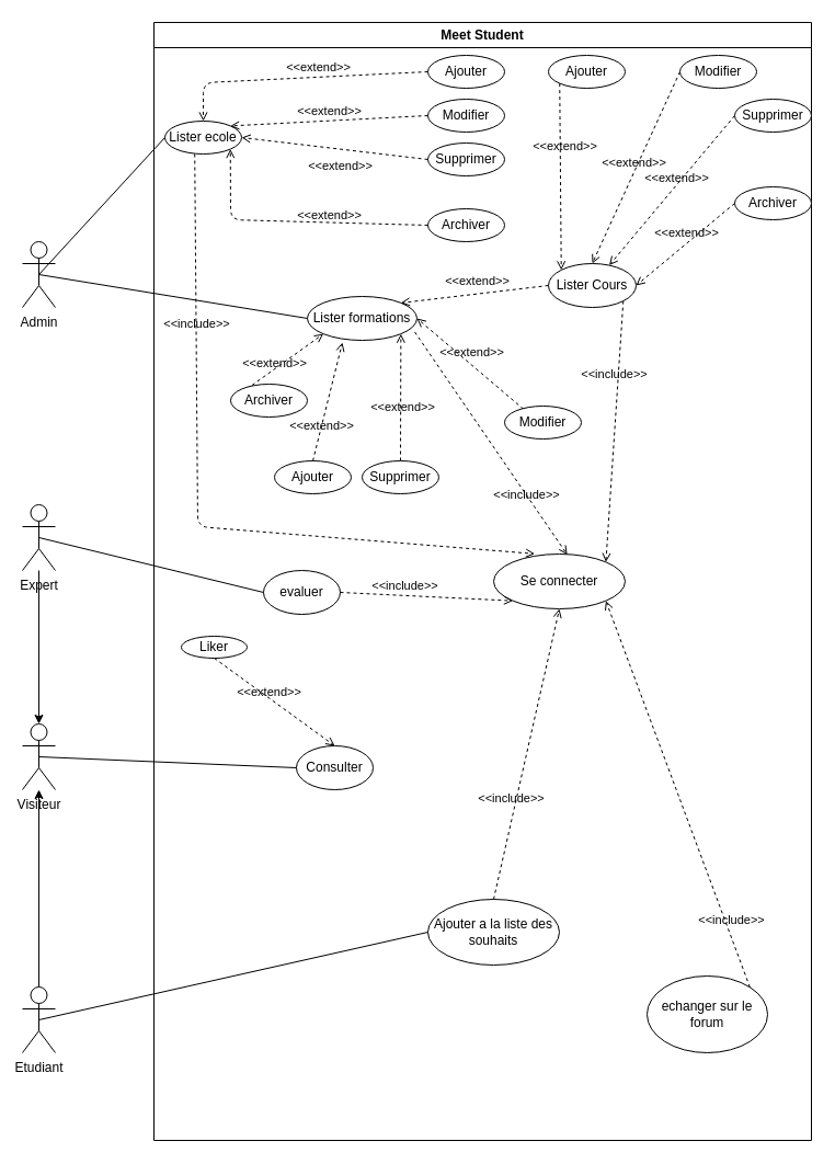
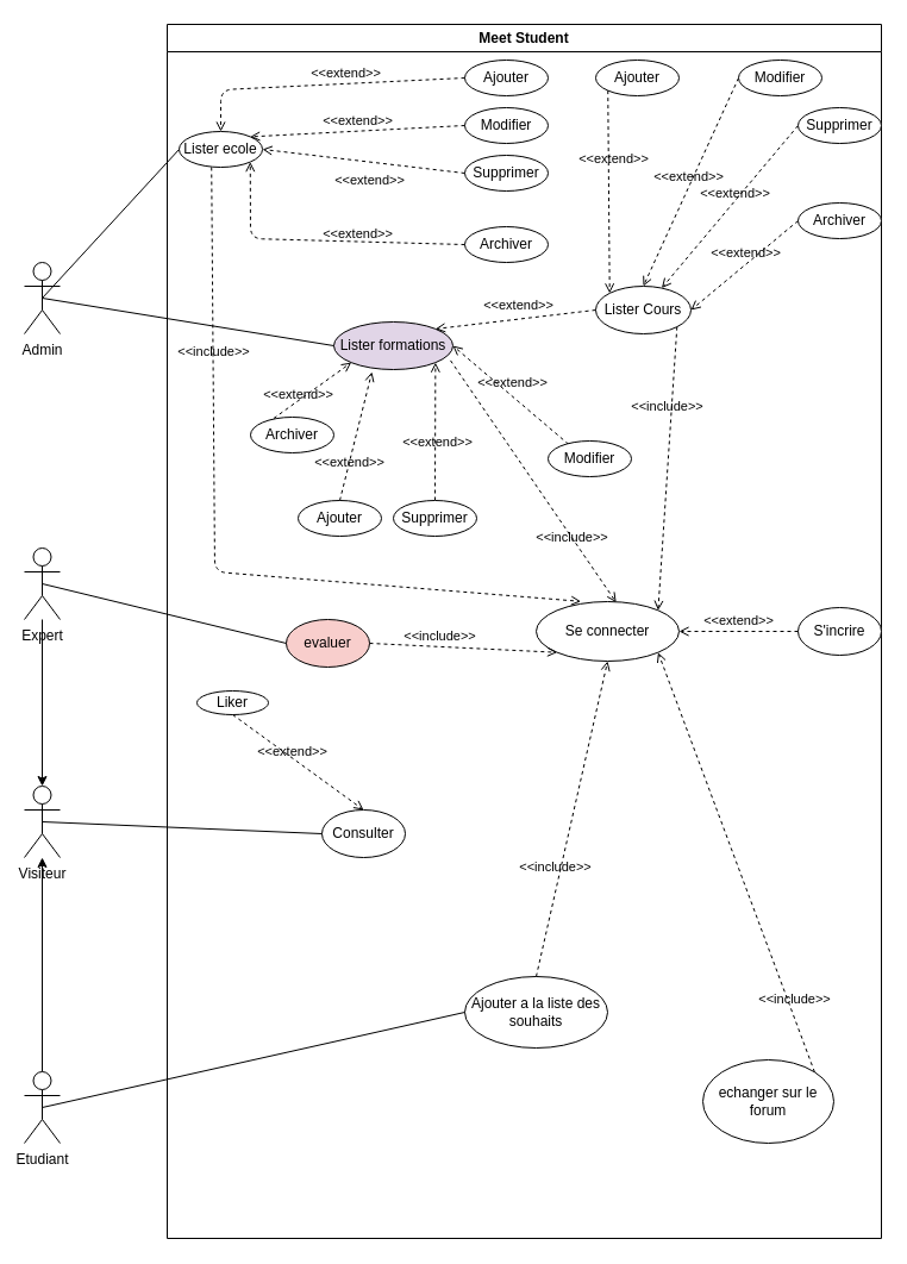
  <mxCell id="0" />
  <mxCell id="1" parent="0" />
  <mxCell id="2" value="Meet Student" style="swimlane;whiteSpace=wrap;html=1;" parent="1" vertex="1"><mxGeometry x="140" y="20" width="600" height="1020" as="geometry" /></mxCell>
  <mxCell id="3" value="Ajouter" style="ellipse;whiteSpace=wrap;html=1;" parent="2" vertex="1"><mxGeometry x="250" y="30" width="70" height="30" as="geometry" /></mxCell>
  <mxCell id="4" value="Se connecter" style="ellipse;whiteSpace=wrap;html=1;" parent="2" vertex="1"><mxGeometry x="310" y="485" width="120" height="50" as="geometry" /></mxCell>
  <mxCell id="5" value="Modifier" style="ellipse;whiteSpace=wrap;html=1;" parent="2" vertex="1"><mxGeometry x="250" y="70" width="70" height="30" as="geometry" /></mxCell>
  <mxCell id="6" value="Supprimer" style="ellipse;whiteSpace=wrap;html=1;" parent="2" vertex="1"><mxGeometry x="250" y="110" width="70" height="30" as="geometry" /></mxCell>
  <mxCell id="7" value="Archiver" style="ellipse;whiteSpace=wrap;html=1;" parent="2" vertex="1"><mxGeometry x="250" y="170" width="70" height="30" as="geometry" /></mxCell>
  <mxCell id="8" value="Lister ecole" style="ellipse;whiteSpace=wrap;html=1;" parent="2" vertex="1"><mxGeometry x="10" y="90" width="70" height="30" as="geometry" /></mxCell>
  <mxCell id="9" value="&amp;lt;&amp;lt;include&amp;gt;&amp;gt;" style="html=1;verticalAlign=bottom;labelBackgroundColor=none;endArrow=open;endFill=0;dashed=1;exitX=0.389;exitY=1;exitDx=0;exitDy=0;entryX=0.313;entryY=-0.004;entryDx=0;entryDy=0;entryPerimeter=0;exitPerimeter=0;" parent="2" source="8" target="4" edge="1"><mxGeometry x="-0.494" width="160" relative="1" as="geometry"><mxPoint x="160" y="210" as="sourcePoint" /><mxPoint x="427.574" y="223.284" as="targetPoint" /><Array as="points"><mxPoint x="40" y="460" /></Array><mxPoint as="offset" /></mxGeometry></mxCell>
  <mxCell id="10" value="Consulter" style="ellipse;whiteSpace=wrap;html=1;" parent="2" vertex="1"><mxGeometry x="130" y="660" width="70" height="40" as="geometry" /></mxCell>
  <mxCell id="11" value="Ajouter a la liste des souhaits" style="ellipse;whiteSpace=wrap;html=1;" parent="2" vertex="1"><mxGeometry x="250" y="800" width="120" height="60" as="geometry" /></mxCell>
- <mxCell id="12" value="evaluer" style="ellipse;whiteSpace=wrap;html=1;" parent="2" vertex="1"><mxGeometry x="100" y="500" width="70" height="40" as="geometry" /></mxCell>
+ <mxCell id="12" value="evaluer" style="ellipse;whiteSpace=wrap;html=1;fillColor=#f8cecc;" parent="2" vertex="1"><mxGeometry x="100" y="500" width="70" height="40" as="geometry" /></mxCell>
+ <mxCell id="13" value="S'incrire" style="ellipse;whiteSpace=wrap;html=1;" parent="2" vertex="1"><mxGeometry x="530" y="490" width="70" height="40" as="geometry" /></mxCell>
+ <mxCell id="14" value="&amp;lt;&amp;lt;extend&amp;gt;&amp;gt;" style="html=1;verticalAlign=bottom;labelBackgroundColor=none;endArrow=open;endFill=0;dashed=1;entryX=1;entryY=0.5;entryDx=0;entryDy=0;exitX=0;exitY=0.5;exitDx=0;exitDy=0;" parent="2" source="13" target="4" edge="1"><mxGeometry width="160" relative="1" as="geometry"><mxPoint x="310" y="250" as="sourcePoint" /><mxPoint x="470" y="250" as="targetPoint" /></mxGeometry></mxCell>
  <mxCell id="15" value="&amp;lt;&amp;lt;include&amp;gt;&amp;gt;" style="html=1;verticalAlign=bottom;labelBackgroundColor=none;endArrow=open;endFill=0;dashed=1;exitX=0.5;exitY=0;exitDx=0;exitDy=0;entryX=0.5;entryY=1;entryDx=0;entryDy=0;" parent="2" source="11" target="4" edge="1"><mxGeometry x="-0.384" y="3" width="160" relative="1" as="geometry"><mxPoint x="270" y="490" as="sourcePoint" /><mxPoint x="410" y="210" as="targetPoint" /><mxPoint as="offset" /><Array as="points" /></mxGeometry></mxCell>
  <mxCell id="16" value="&amp;lt;&amp;lt;extend&amp;gt;&amp;gt;" style="html=1;verticalAlign=bottom;labelBackgroundColor=none;endArrow=open;endFill=0;dashed=1;exitX=0;exitY=0.5;exitDx=0;exitDy=0;entryX=0.5;entryY=0;entryDx=0;entryDy=0;" parent="2" source="3" target="8" edge="1"><mxGeometry x="-0.167" width="160" relative="1" as="geometry"><mxPoint x="60" y="90" as="sourcePoint" /><mxPoint x="50" y="40" as="targetPoint" /><Array as="points"><mxPoint x="45" y="55" /></Array><mxPoint as="offset" /></mxGeometry></mxCell>
  <mxCell id="17" value="&amp;lt;&amp;lt;extend&amp;gt;&amp;gt;" style="html=1;verticalAlign=bottom;labelBackgroundColor=none;endArrow=open;endFill=0;dashed=1;entryX=1;entryY=0;entryDx=0;entryDy=0;exitX=0;exitY=0.5;exitDx=0;exitDy=0;" parent="2" source="5" target="8" edge="1"><mxGeometry x="-0.001" width="160" relative="1" as="geometry"><mxPoint x="110" y="90" as="sourcePoint" /><mxPoint x="152.426" y="-11.716" as="targetPoint" /><mxPoint as="offset" /></mxGeometry></mxCell>
  <mxCell id="18" value="&amp;lt;&amp;lt;extend&amp;gt;&amp;gt;" style="html=1;verticalAlign=bottom;labelBackgroundColor=none;endArrow=open;endFill=0;dashed=1;entryX=1;entryY=0.5;entryDx=0;entryDy=0;exitX=0;exitY=0.5;exitDx=0;exitDy=0;" parent="2" source="6" target="8" edge="1"><mxGeometry x="-0.092" y="24" width="160" relative="1" as="geometry"><mxPoint x="70" y="140" as="sourcePoint" /><mxPoint x="112.426" y="38.284" as="targetPoint" /><Array as="points" /><mxPoint as="offset" /></mxGeometry></mxCell>
  <mxCell id="19" value="&amp;lt;&amp;lt;extend&amp;gt;&amp;gt;" style="html=1;verticalAlign=bottom;labelBackgroundColor=none;endArrow=open;endFill=0;dashed=1;entryX=1;entryY=1;entryDx=0;entryDy=0;exitX=0;exitY=0.5;exitDx=0;exitDy=0;" parent="2" source="7" target="8" edge="1"><mxGeometry x="-0.265" y="2" width="160" relative="1" as="geometry"><mxPoint x="80" y="150" as="sourcePoint" /><mxPoint x="122.426" y="48.284" as="targetPoint" /><Array as="points"><mxPoint x="70" y="180" /></Array><mxPoint as="offset" /></mxGeometry></mxCell>
  <mxCell id="20" value="&amp;lt;&amp;lt;include&amp;gt;&amp;gt;" style="html=1;verticalAlign=bottom;labelBackgroundColor=none;endArrow=open;endFill=0;dashed=1;exitX=1;exitY=0.5;exitDx=0;exitDy=0;entryX=0;entryY=1;entryDx=0;entryDy=0;" parent="2" source="12" target="4" edge="1"><mxGeometry x="-0.246" width="160" relative="1" as="geometry"><mxPoint x="290" y="250" as="sourcePoint" /><mxPoint x="420" y="190" as="targetPoint" /><Array as="points" /><mxPoint as="offset" /></mxGeometry></mxCell>
  <mxCell id="21" value="echanger sur le forum" style="ellipse;whiteSpace=wrap;html=1;" parent="2" vertex="1"><mxGeometry x="450" y="870" width="110" height="70" as="geometry" /></mxCell>
  <mxCell id="22" value="&amp;lt;&amp;lt;include&amp;gt;&amp;gt;" style="html=1;verticalAlign=bottom;labelBackgroundColor=none;endArrow=open;endFill=0;dashed=1;exitX=1;exitY=0;exitDx=0;exitDy=0;entryX=1;entryY=1;entryDx=0;entryDy=0;" parent="2" source="21" target="4" edge="1"><mxGeometry x="-0.708" y="-3" width="160" relative="1" as="geometry"><mxPoint x="330" y="420" as="sourcePoint" /><mxPoint x="460" y="210" as="targetPoint" /><mxPoint as="offset" /></mxGeometry></mxCell>
  <mxCell id="23" value="Liker" style="ellipse;whiteSpace=wrap;html=1;" parent="2" vertex="1"><mxGeometry x="25" y="560" width="60" height="20" as="geometry" /></mxCell>
  <mxCell id="24" value="&amp;lt;&amp;lt;extend&amp;gt;&amp;gt;" style="html=1;verticalAlign=bottom;labelBackgroundColor=none;endArrow=open;endFill=0;dashed=1;exitX=0.5;exitY=1;exitDx=0;exitDy=0;entryX=0.5;entryY=0;entryDx=0;entryDy=0;" parent="2" source="23" target="10" edge="1"><mxGeometry x="-0.058" y="-3" width="160" relative="1" as="geometry"><mxPoint x="100" y="390" as="sourcePoint" /><mxPoint x="-80.251" y="389.393" as="targetPoint" /><mxPoint as="offset" /></mxGeometry></mxCell>
- <mxCell id="25" value="Lister formations" style="ellipse;whiteSpace=wrap;html=1;" parent="2" vertex="1"><mxGeometry x="140" y="250" width="100" height="40" as="geometry" /></mxCell>
+ <mxCell id="25" value="Lister formations" style="ellipse;whiteSpace=wrap;html=1;fillColor=#e1d5e7;" parent="2" vertex="1"><mxGeometry x="140" y="250" width="100" height="40" as="geometry" /></mxCell>
  <mxCell id="26" value="Lister Cours" style="ellipse;whiteSpace=wrap;html=1;" parent="2" vertex="1"><mxGeometry x="360" y="220" width="80" height="40" as="geometry" /></mxCell>
  <mxCell id="27" value="&amp;lt;&amp;lt;extend&amp;gt;&amp;gt;" style="html=1;verticalAlign=bottom;labelBackgroundColor=none;endArrow=open;endFill=0;dashed=1;exitX=0;exitY=0.5;exitDx=0;exitDy=0;entryX=1;entryY=0;entryDx=0;entryDy=0;" parent="2" source="26" target="25" edge="1"><mxGeometry x="-0.037" y="-2" width="160" relative="1" as="geometry"><mxPoint x="485.13" y="260" as="sourcePoint" /><mxPoint x="230" y="250" as="targetPoint" /><mxPoint y="-1" as="offset" /></mxGeometry></mxCell>
  <mxCell id="28" value="&amp;lt;&amp;lt;extend&amp;gt;&amp;gt;" style="html=1;verticalAlign=bottom;labelBackgroundColor=none;endArrow=open;endFill=0;dashed=1;exitX=0;exitY=0.5;exitDx=0;exitDy=0;entryX=0.5;entryY=0;entryDx=0;entryDy=0;" parent="2" source="40" target="26" edge="1"><mxGeometry x="0.048" width="160" relative="1" as="geometry"><mxPoint x="480" y="200" as="sourcePoint" /><mxPoint x="250" y="220" as="targetPoint" /><mxPoint as="offset" /></mxGeometry></mxCell>
  <mxCell id="29" value="&amp;lt;&amp;lt;extend&amp;gt;&amp;gt;" style="html=1;verticalAlign=bottom;labelBackgroundColor=none;endArrow=open;endFill=0;dashed=1;exitX=0;exitY=0.5;exitDx=0;exitDy=0;" parent="2" source="39" target="26" edge="1"><mxGeometry x="-0.045" y="2" width="160" relative="1" as="geometry"><mxPoint x="250" y="220" as="sourcePoint" /><mxPoint x="-200.251" y="229.393" as="targetPoint" /><mxPoint as="offset" /></mxGeometry></mxCell>
  <mxCell id="30" value="&amp;lt;&amp;lt;extend&amp;gt;&amp;gt;" style="html=1;verticalAlign=bottom;labelBackgroundColor=none;endArrow=open;endFill=0;dashed=1;entryX=0;entryY=0;entryDx=0;entryDy=0;exitX=0;exitY=1;exitDx=0;exitDy=0;" parent="2" source="41" target="26" edge="1"><mxGeometry x="-0.226" y="4" width="160" relative="1" as="geometry"><mxPoint x="460.25" y="140" as="sourcePoint" /><mxPoint x="9.999" y="149.393" as="targetPoint" /><mxPoint as="offset" /></mxGeometry></mxCell>
  <mxCell id="31" value="&amp;lt;&amp;lt;extend&amp;gt;&amp;gt;" style="html=1;verticalAlign=bottom;labelBackgroundColor=none;endArrow=open;endFill=0;dashed=1;entryX=0;entryY=1;entryDx=0;entryDy=0;exitX=0;exitY=0.5;exitDx=0;exitDy=0;" parent="2" source="36" target="25" edge="1"><mxGeometry x="-0.097" y="-3" width="160" relative="1" as="geometry"><mxPoint x="490.25" y="90.61" as="sourcePoint" /><mxPoint x="39.999" y="100.003" as="targetPoint" /><mxPoint as="offset" /></mxGeometry></mxCell>
  <mxCell id="32" value="&amp;lt;&amp;lt;extend&amp;gt;&amp;gt;" style="html=1;verticalAlign=bottom;labelBackgroundColor=none;endArrow=open;endFill=0;dashed=1;entryX=1;entryY=1;entryDx=0;entryDy=0;exitX=0.5;exitY=0;exitDx=0;exitDy=0;" parent="2" source="35" target="25" edge="1"><mxGeometry x="-0.315" y="-2" width="160" relative="1" as="geometry"><mxPoint x="250" y="200" as="sourcePoint" /><mxPoint x="-200.251" y="209.393" as="targetPoint" /><mxPoint as="offset" /></mxGeometry></mxCell>
  <mxCell id="33" value="&amp;lt;&amp;lt;extend&amp;gt;&amp;gt;" style="html=1;verticalAlign=bottom;labelBackgroundColor=none;endArrow=open;endFill=0;dashed=1;exitX=0.246;exitY=0.093;exitDx=0;exitDy=0;entryX=1;entryY=0.5;entryDx=0;entryDy=0;exitPerimeter=0;" parent="2" source="34" target="25" edge="1"><mxGeometry x="-0.002" y="-2" width="160" relative="1" as="geometry"><mxPoint x="530" y="70" as="sourcePoint" /><mxPoint x="150" y="250" as="targetPoint" /><mxPoint as="offset" /></mxGeometry></mxCell>
  <mxCell id="34" value="Modifier" style="ellipse;whiteSpace=wrap;html=1;" parent="2" vertex="1"><mxGeometry x="320" y="350" width="70" height="30" as="geometry" /></mxCell>
  <mxCell id="35" value="Supprimer" style="ellipse;whiteSpace=wrap;html=1;" parent="2" vertex="1"><mxGeometry x="190" y="400" width="70" height="30" as="geometry" /></mxCell>
  <mxCell id="36" value="Archiver" style="ellipse;whiteSpace=wrap;html=1;" parent="2" vertex="1"><mxGeometry x="70" y="330" width="70" height="30" as="geometry" /></mxCell>
  <mxCell id="37" value="Ajouter" style="ellipse;whiteSpace=wrap;html=1;" parent="2" vertex="1"><mxGeometry x="110" y="400" width="70" height="30" as="geometry" /></mxCell>
  <mxCell id="38" value="&amp;lt;&amp;lt;extend&amp;gt;&amp;gt;" style="html=1;verticalAlign=bottom;labelBackgroundColor=none;endArrow=open;endFill=0;dashed=1;entryX=0.32;entryY=1.05;entryDx=0;entryDy=0;exitX=0.5;exitY=0;exitDx=0;exitDy=0;entryPerimeter=0;" parent="2" source="37" target="25" edge="1"><mxGeometry x="-0.565" y="-2" width="160" relative="1" as="geometry"><mxPoint x="453.28" y="160" as="sourcePoint" /><mxPoint x="249.996" y="315.858" as="targetPoint" /><mxPoint as="offset" /></mxGeometry></mxCell>
  <mxCell id="39" value="Supprimer" style="ellipse;whiteSpace=wrap;html=1;" parent="2" vertex="1"><mxGeometry x="530" y="70" width="70" height="30" as="geometry" /></mxCell>
  <mxCell id="40" value="Modifier" style="ellipse;whiteSpace=wrap;html=1;" parent="2" vertex="1"><mxGeometry x="480" y="30" width="70" height="30" as="geometry" /></mxCell>
  <mxCell id="41" value="Ajouter" style="ellipse;whiteSpace=wrap;html=1;" parent="2" vertex="1"><mxGeometry x="360" y="30" width="70" height="30" as="geometry" /></mxCell>
  <mxCell id="42" value="Archiver" style="ellipse;whiteSpace=wrap;html=1;" parent="2" vertex="1"><mxGeometry x="530" y="150" width="70" height="30" as="geometry" /></mxCell>
  <mxCell id="43" value="&amp;lt;&amp;lt;extend&amp;gt;&amp;gt;" style="html=1;verticalAlign=bottom;labelBackgroundColor=none;endArrow=open;endFill=0;dashed=1;entryX=1;entryY=0.5;entryDx=0;entryDy=0;exitX=0;exitY=0.5;exitDx=0;exitDy=0;" parent="2" source="42" target="26" edge="1"><mxGeometry x="-0.029" y="-1" width="160" relative="1" as="geometry"><mxPoint x="560" y="220" as="sourcePoint" /><mxPoint x="109.749" y="229.393" as="targetPoint" /><mxPoint as="offset" /></mxGeometry></mxCell>
  <mxCell id="44" value="&amp;lt;&amp;lt;include&amp;gt;&amp;gt;" style="html=1;verticalAlign=bottom;labelBackgroundColor=none;endArrow=open;endFill=0;dashed=1;exitX=1;exitY=1;exitDx=0;exitDy=0;entryX=1;entryY=0;entryDx=0;entryDy=0;" parent="2" source="26" target="4" edge="1"><mxGeometry x="-0.361" y="-3" width="160" relative="1" as="geometry"><mxPoint x="510" y="380" as="sourcePoint" /><mxPoint x="650" y="375" as="targetPoint" /><Array as="points" /><mxPoint as="offset" /></mxGeometry></mxCell>
  <mxCell id="45" value="&amp;lt;&amp;lt;include&amp;gt;&amp;gt;" style="html=1;verticalAlign=bottom;labelBackgroundColor=none;endArrow=open;endFill=0;dashed=1;exitX=0.98;exitY=0.81;exitDx=0;exitDy=0;entryX=0.56;entryY=0.012;entryDx=0;entryDy=0;exitPerimeter=0;entryPerimeter=0;" parent="2" source="25" target="4" edge="1"><mxGeometry x="0.524" y="-5" width="160" relative="1" as="geometry"><mxPoint x="310" y="410" as="sourcePoint" /><mxPoint x="450" y="405" as="targetPoint" /><Array as="points" /><mxPoint as="offset" /></mxGeometry></mxCell>
  <mxCell id="46" value="Admin" style="shape=umlActor;verticalLabelPosition=bottom;verticalAlign=top;html=1;outlineConnect=0;" parent="1" vertex="1"><mxGeometry x="20" y="220" width="30" height="60" as="geometry" /></mxCell>
  <mxCell id="47" value="" style="edgeStyle=none;html=1;" parent="1" source="48" target="49" edge="1"><mxGeometry relative="1" as="geometry"><mxPoint x="35" y="350" as="sourcePoint" /></mxGeometry></mxCell>
  <mxCell id="48" value="Expert" style="shape=umlActor;verticalLabelPosition=bottom;verticalAlign=top;html=1;outlineConnect=0;" parent="1" vertex="1"><mxGeometry x="20" y="460" width="30" height="60" as="geometry" /></mxCell>
  <mxCell id="49" value="Visiteur" style="shape=umlActor;verticalLabelPosition=bottom;verticalAlign=top;html=1;outlineConnect=0;" parent="1" vertex="1"><mxGeometry x="20" y="660" width="30" height="60" as="geometry" /></mxCell>
  <mxCell id="50" value="" style="edgeStyle=none;html=1;" parent="1" source="51" target="49" edge="1"><mxGeometry relative="1" as="geometry"><mxPoint x="35" y="480" as="targetPoint" /></mxGeometry></mxCell>
  <mxCell id="51" value="Etudiant" style="shape=umlActor;verticalLabelPosition=bottom;verticalAlign=top;html=1;outlineConnect=0;" parent="1" vertex="1"><mxGeometry x="20" y="900" width="30" height="60" as="geometry" /></mxCell>
  <mxCell id="52" value="" style="endArrow=none;html=1;entryX=0;entryY=0.5;entryDx=0;entryDy=0;exitX=0.5;exitY=0.5;exitDx=0;exitDy=0;exitPerimeter=0;" parent="1" source="46" target="8" edge="1"><mxGeometry width="50" height="50" relative="1" as="geometry"><mxPoint x="330" y="110" as="sourcePoint" /><mxPoint x="495" y="125" as="targetPoint" /></mxGeometry></mxCell>
  <mxCell id="53" value="" style="endArrow=none;html=1;entryX=0;entryY=0.5;entryDx=0;entryDy=0;exitX=0.5;exitY=0.5;exitDx=0;exitDy=0;exitPerimeter=0;" parent="1" source="49" target="10" edge="1"><mxGeometry width="50" height="50" relative="1" as="geometry"><mxPoint x="240" y="390" as="sourcePoint" /><mxPoint x="290" y="340" as="targetPoint" /></mxGeometry></mxCell>
  <mxCell id="54" value="" style="endArrow=none;html=1;entryX=0;entryY=0.5;entryDx=0;entryDy=0;exitX=0.5;exitY=0.5;exitDx=0;exitDy=0;exitPerimeter=0;" parent="1" source="48" target="12" edge="1"><mxGeometry width="50" height="50" relative="1" as="geometry"><mxPoint x="140" y="320" as="sourcePoint" /><mxPoint x="385" y="320" as="targetPoint" /></mxGeometry></mxCell>
  <mxCell id="55" value="" style="endArrow=none;html=1;exitX=0.5;exitY=0.5;exitDx=0;exitDy=0;exitPerimeter=0;entryX=0;entryY=0.5;entryDx=0;entryDy=0;" parent="1" source="51" target="11" edge="1"><mxGeometry width="50" height="50" relative="1" as="geometry"><mxPoint x="90" y="559.5" as="sourcePoint" /><mxPoint x="300" y="560" as="targetPoint" /></mxGeometry></mxCell>
  <mxCell id="56" value="" style="endArrow=none;html=1;entryX=0;entryY=0.5;entryDx=0;entryDy=0;exitX=0.5;exitY=0.5;exitDx=0;exitDy=0;exitPerimeter=0;" parent="1" source="46" target="25" edge="1"><mxGeometry width="50" height="50" relative="1" as="geometry"><mxPoint x="100" y="160" as="sourcePoint" /><mxPoint x="205" y="155" as="targetPoint" /></mxGeometry></mxCell>
